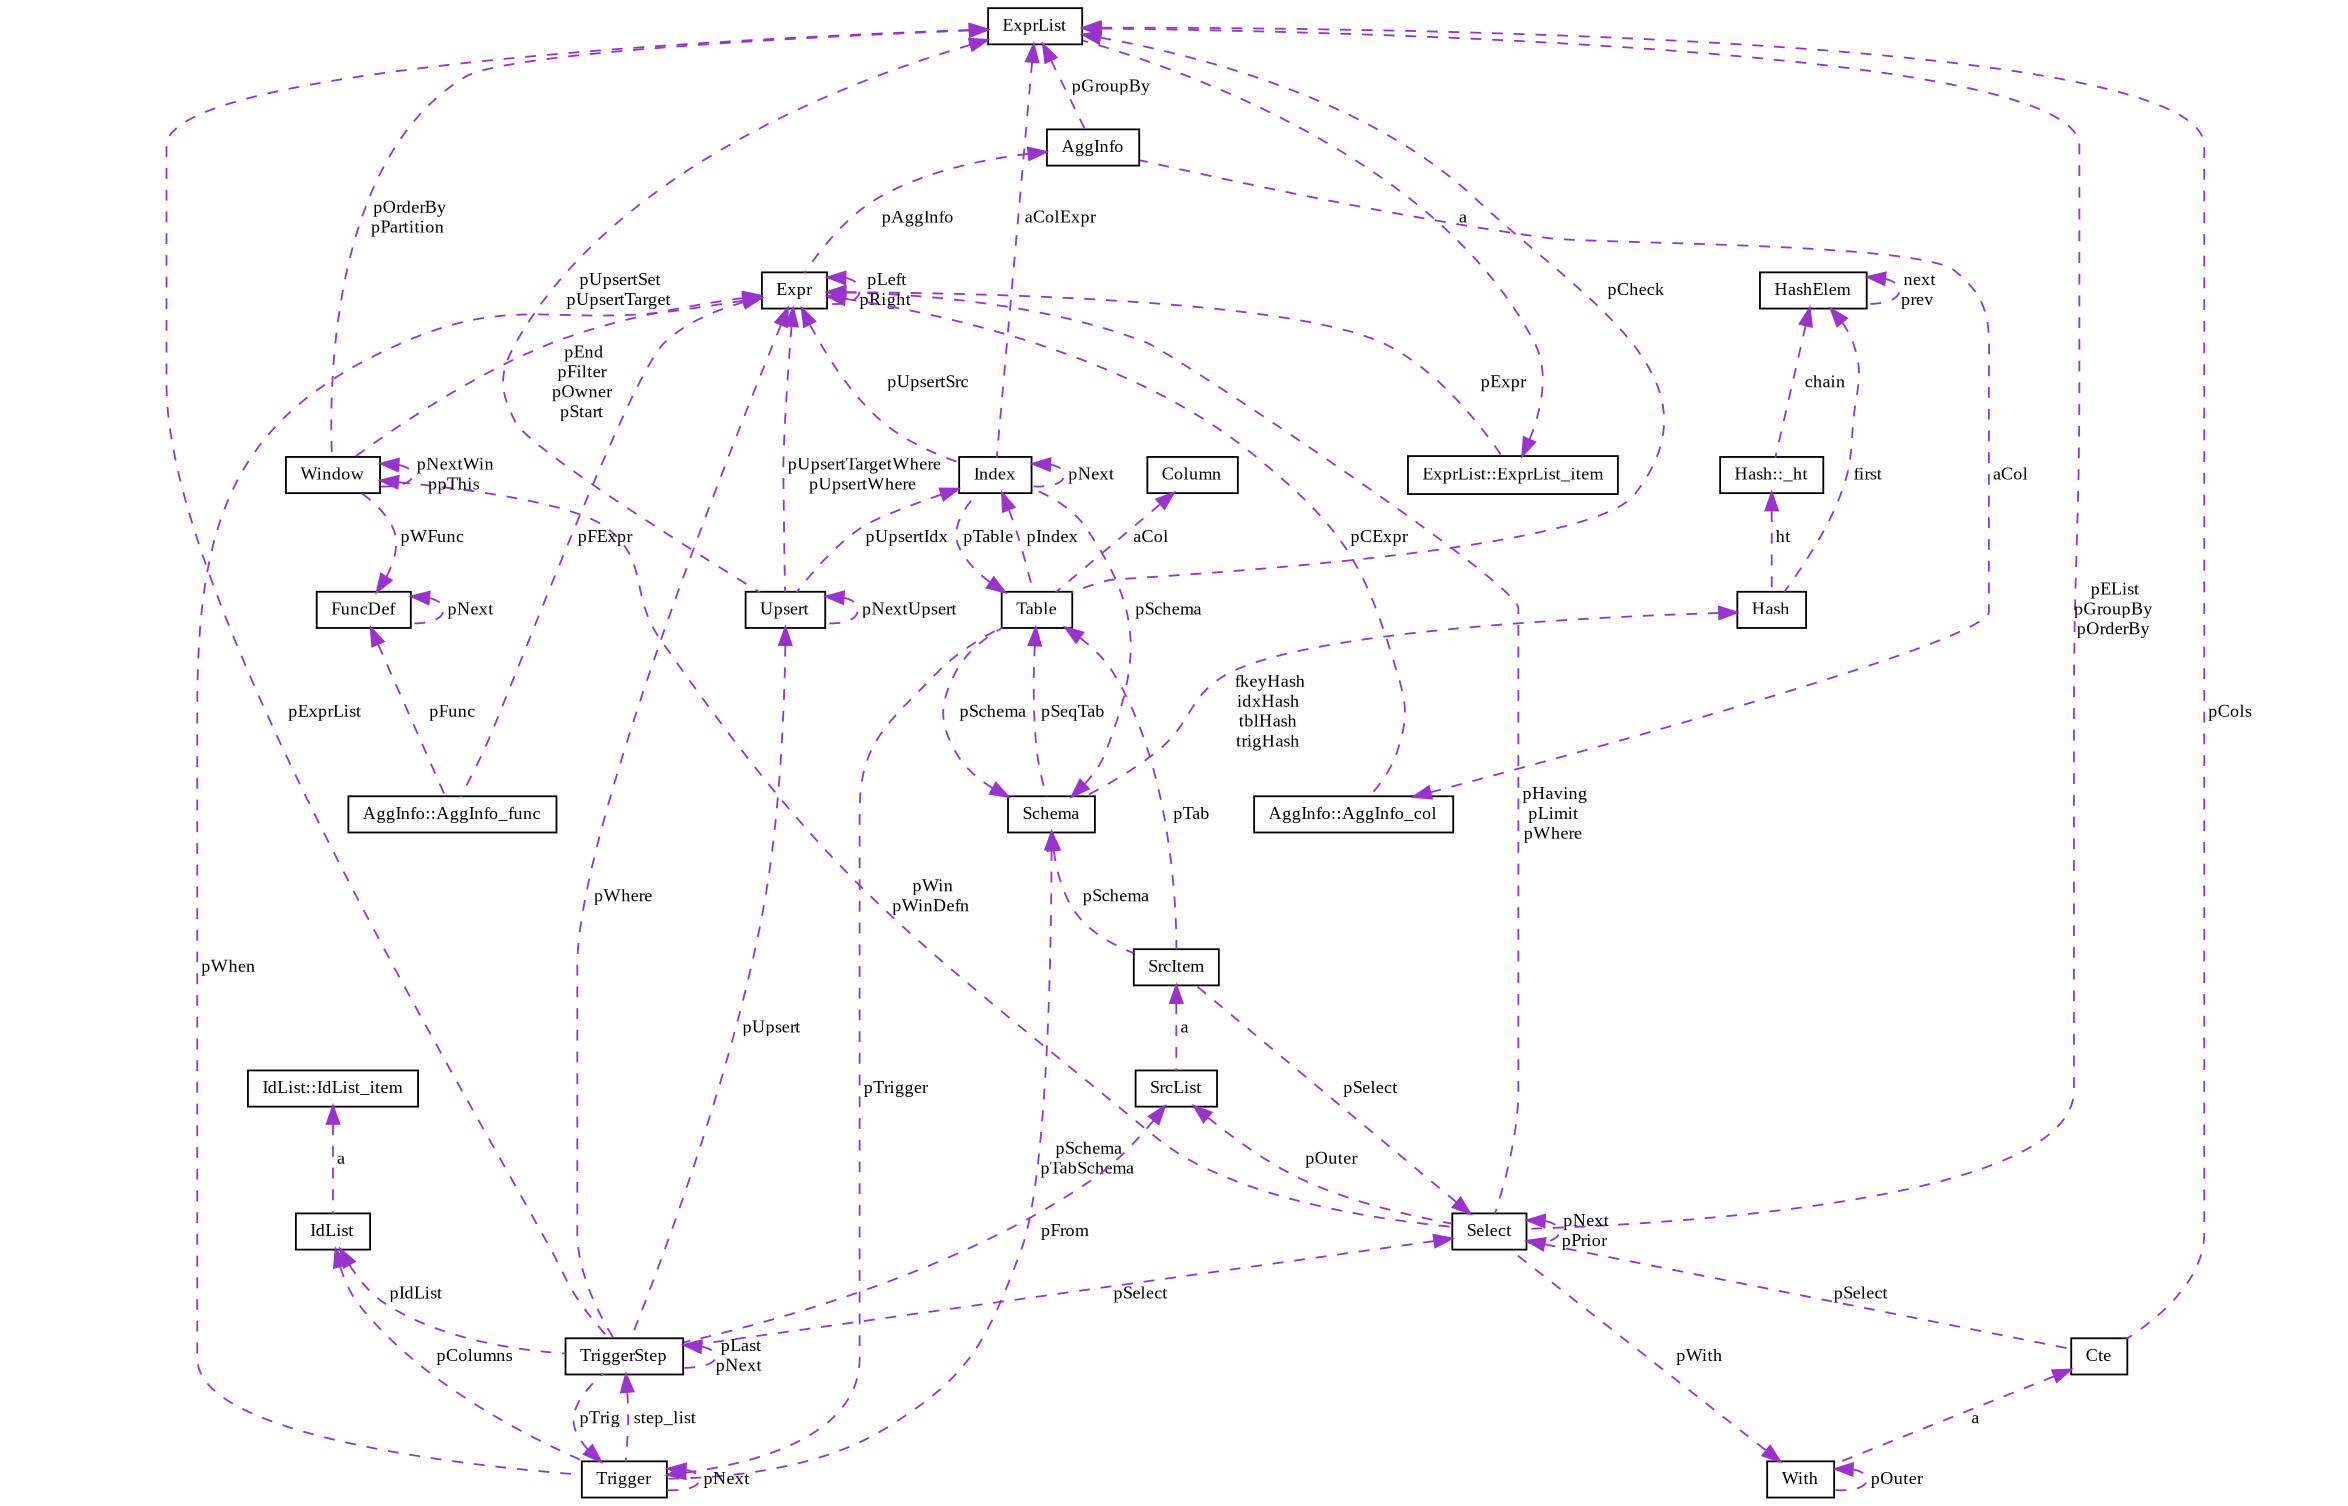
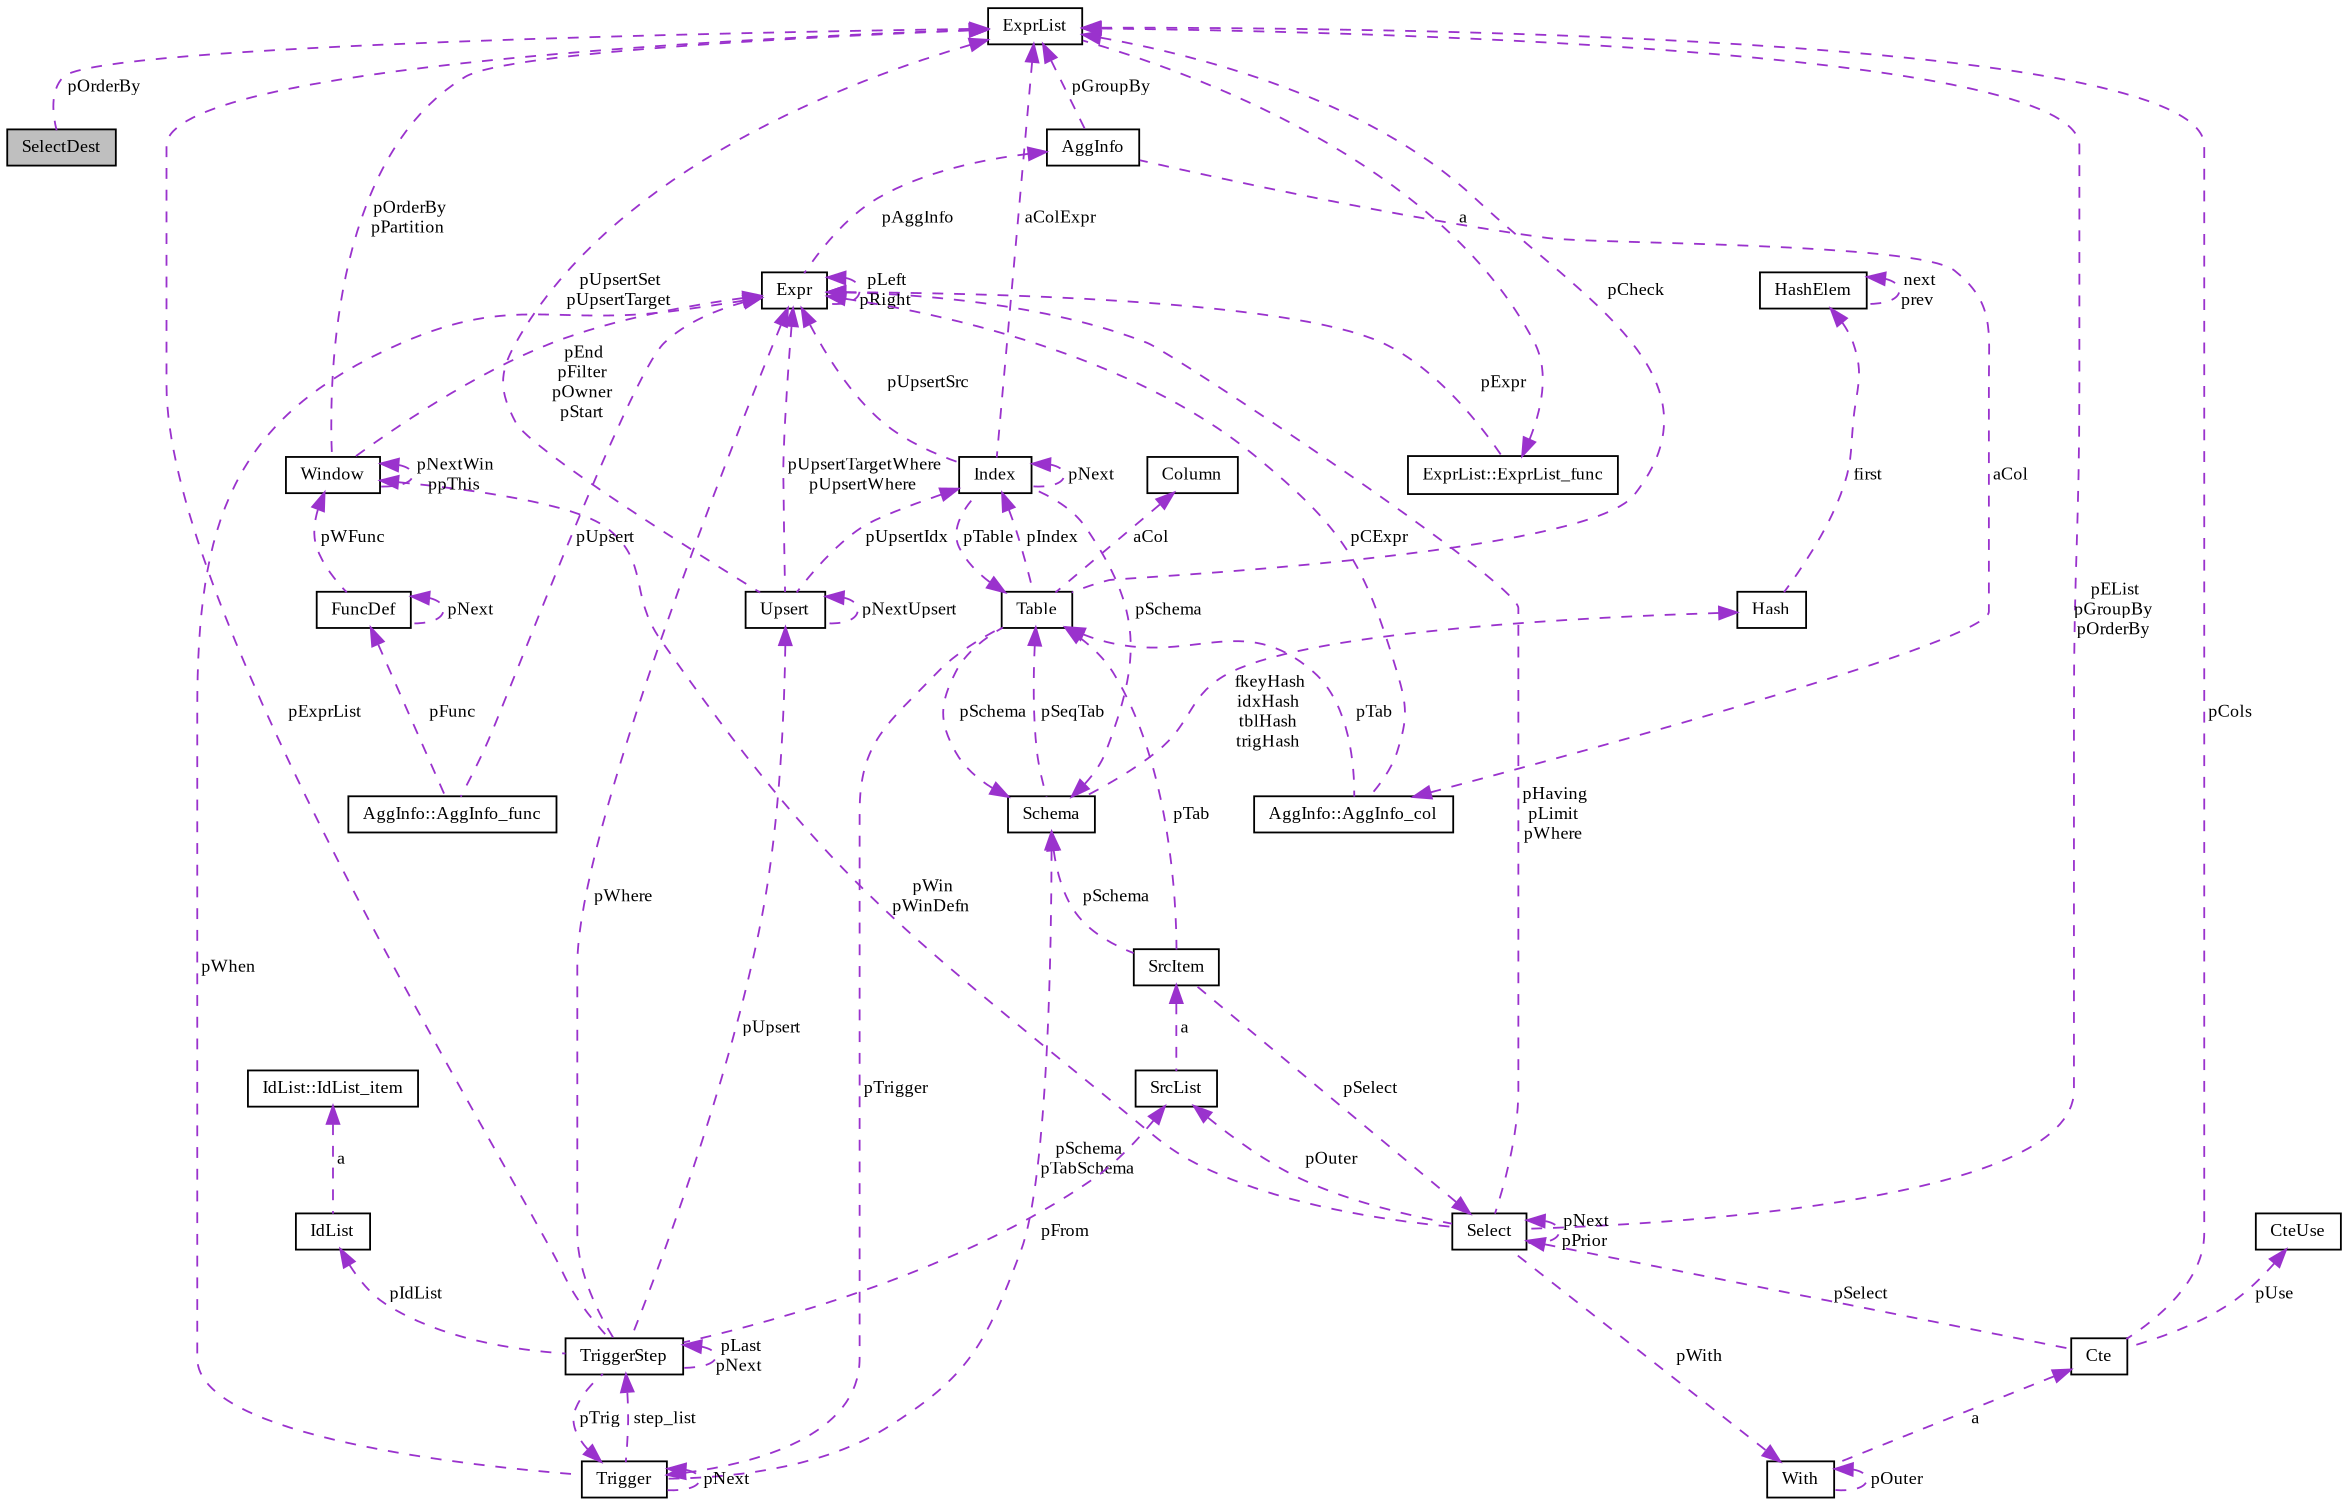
  digraph {
    fontname="Liberation Serif"
    node [color=black fillcolor=white fontname="Liberation Serif" fontsize=10 shape=record style=filled]
    edge [color=darkorchid3 dir=back fontname="Liberation Serif" fontsize=10 labelfontname=Helvetica labelfontsize=10 style=dashed]
+   n1 [fillcolor=grey75 fontcolor=black height=0.2 label=SelectDest width=0.4]
    n2 [height=0.2 label=ExprList width=0.4]
    n3 [height=0.2 label=AggInfo width=0.4]
    n4 [height=0.2 label=Table width=0.4]
    n5 [height=0.2 label=Index width=0.4]
    n6 [height=0.2 label=TriggerStep width=0.4]
    n7 [height=0.2 label=Select width=0.4]
    n8 [height=0.2 label=Cte width=0.4]
    n9 [height=0.2 label=Window width=0.4]
    n10 [height=0.2 label=Upsert width=0.4]
    n11 [height=0.2 label=Expr width=0.4]
    n12 [height=0.2 label="AggInfo::AggInfo_col" width=0.4]
    n13 [height=0.2 label=Schema width=0.4]
    n14 [height=0.2 label=SrcItem width=0.4]
    n15 [height=0.2 label=Trigger width=0.4]
    n16 [height=0.2 label=With width=0.4]
-   n17 [height=0.2 label="ExprList::ExprList_item" width=0.4]
+   n17 [height=0.2 label="ExprList::ExprList_func" width=0.4]
    n18 [height=0.2 label="AggInfo::AggInfo_func" width=0.4]
    n19 [height=0.2 label=SrcList width=0.4]
    n20 [height=0.2 label=Column width=0.4]
    n21 [height=0.2 label=Hash width=0.4]
    n22 [height=0.2 label=HashElem width=0.4]
-   n23 [height=0.2 label="Hash::_ht" width=0.4]
    n24 [height=0.2 label=IdList width=0.4]
    n25 [height=0.2 label="IdList::IdList_item" width=0.4]
+   n26 [height=0.2 label=CteUse width=0.4]
    n27 [height=0.2 label=FuncDef width=0.4]
+   n2 -> n1 [label=" pOrderBy"]
    n2 -> n3 [label=" pGroupBy"]
    n2 -> n4 [label=" pCheck"]
    n2 -> n5 [label=" aColExpr"]
    n2 -> n6 [label=" pExprList"]
    n2 -> n7 [label=" pEList\npGroupBy\npOrderBy"]
    n2 -> n8 [label=" pCols"]
    n2 -> n9 [label=" pOrderBy\npPartition"]
    n2 -> n10 [label=" pUpsertSet\npUpsertTarget"]
    n3 -> n11 [label=" pAggInfo"]
    n4 -> n5 [label=" pTable"]
+   n4 -> n12 [label=" pTab"]
    n4 -> n13 [label=" pSeqTab"]
    n4 -> n14 [label=" pTab"]
    n5 -> n4 [label=" pIndex"]
    n5 -> n5 [label=" pNext"]
    n5 -> n10 [label=" pUpsertIdx"]
    n6 -> n6 [label=" pLast\npNext"]
    n6 -> n15 [label=" step_list"]
-   n7 -> n6 [label=" pSelect"]
    n7 -> n7 [label=" pNext\npPrior"]
    n7 -> n8 [label=" pSelect"]
    n7 -> n14 [label=" pSelect"]
    n8 -> n16 [label=" a"]
    n9 -> n7 [label=" pWin\npWinDefn"]
    n9 -> n9 [label=" pNextWin\nppThis"]
    n10 -> n6 [label=" pUpsert"]
    n10 -> n10 [label=" pNextUpsert"]
    n11 -> n5 [label=" pUpsertSrc"]
    n11 -> n6 [label=" pWhere"]
    n11 -> n7 [label=" pHaving\npLimit\npWhere"]
    n11 -> n9 [label=" pEnd\npFilter\npOwner\npStart"]
    n11 -> n10 [label=" pUpsertTargetWhere\npUpsertWhere"]
    n11 -> n11 [label=" pLeft\npRight"]
    n11 -> n12 [label=" pCExpr"]
    n11 -> n15 [label=" pWhen"]
    n11 -> n17 [label=" pExpr"]
-   n11 -> n18 [label=" pFExpr"]
+   n11 -> n18 [label=" pUpsert"]
    n12 -> n3 [label=" aCol"]
    n13 -> n4 [label=" pSchema"]
    n13 -> n5 [label=" pSchema"]
    n13 -> n14 [label=" pSchema"]
    n13 -> n15 [label=" pSchema\npTabSchema"]
    n14 -> n19 [label=" a"]
    n15 -> n4 [label=" pTrigger"]
    n15 -> n6 [label=" pTrig"]
    n15 -> n15 [label=" pNext"]
    n16 -> n7 [label=" pWith"]
    n16 -> n16 [label=" pOuter"]
    n17 -> n2 [label=" a"]
    n19 -> n6 [label=" pFrom"]
    n19 -> n7 [label=" pOuter"]
    n20 -> n4 [label=" aCol"]
    n21 -> n13 [label=" fkeyHash\nidxHash\ntblHash\ntrigHash"]
    n22 -> n21 [label=" first"]
    n22 -> n22 [label=" next\nprev"]
-   n22 -> n23 [label=" chain"]
-   n23 -> n21 [label=" ht"]
    n24 -> n6 [label=" pIdList"]
-   n24 -> n15 [label=" pColumns"]
    n25 -> n24 [label=" a"]
-   n27 -> n9 [label=" pWFunc"]
+   n26 -> n8 [label=" pUse"]
+   n9 -> n27 [label=" pWFunc"]
    n27 -> n18 [label=" pFunc"]
    n27 -> n27 [label=" pNext"]
  }
